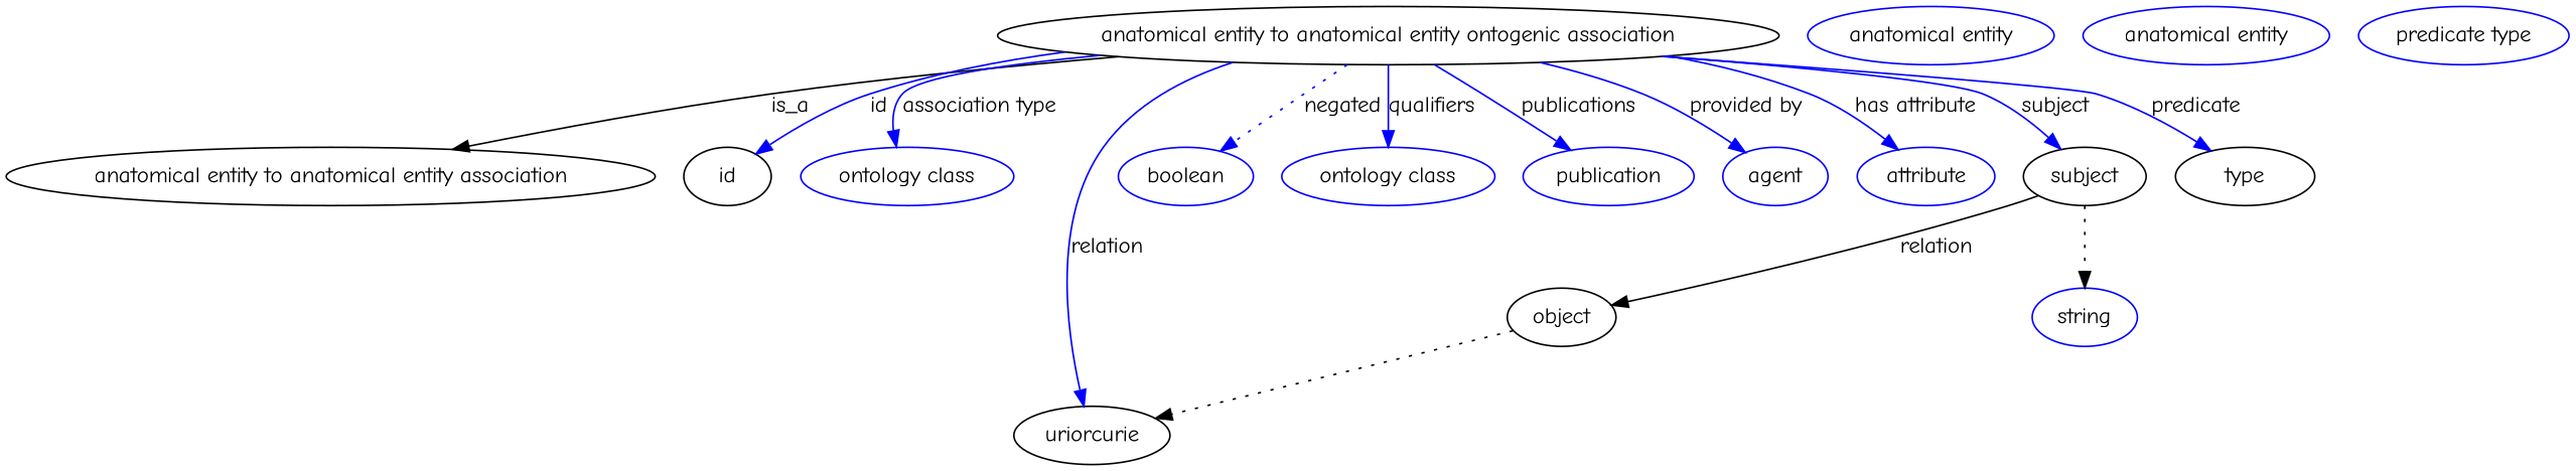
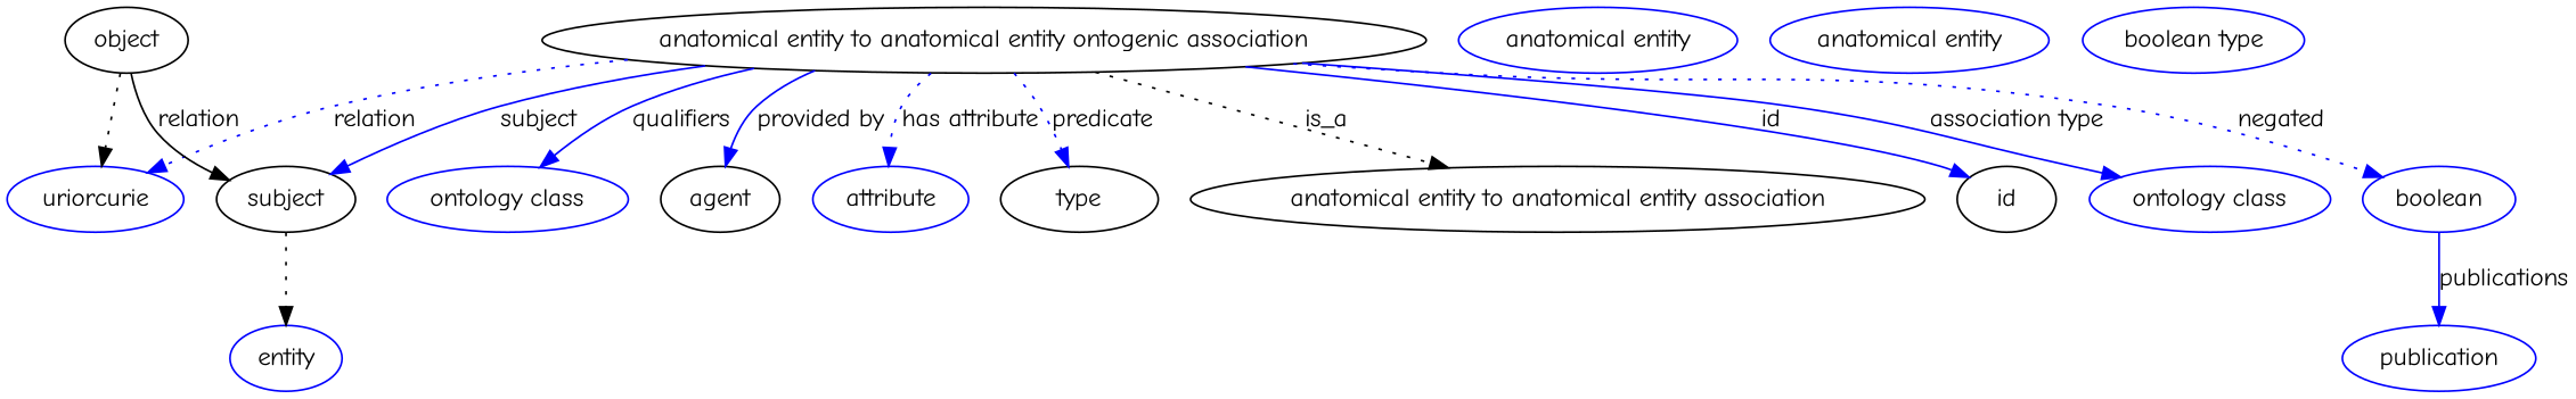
  digraph {
    fontname="Comic Neue"
    node [fontname="Comic Neue" color=blue]
    edge [fontname="Comic Neue" color=blue style=solid]
    n1 [height=0.5 label="anatomical entity to anatomical entity ontogenic association" width=6.2106 color=""]
    "anatomical entity to anatomical entity association" [height=0.5 width=5.1815 color=""]
    id [height=0.5 width=0.75 color=""]
    n4 [height=0.5 label="ontology class" width=1.7151]
-   n5 [color=black height=0.5 label=uriorcurie width=1.2638]
+   n5 [height=0.5 label=uriorcurie width=1.2638]
    n6 [height=0.5 label=boolean width=1.0652]
    n7 [height=0.5 label="ontology class" width=1.7151]
    n8 [height=0.5 label=publication width=1.3902]
-   n9 [height=0.5 label=agent width=0.83048]
+   n9 [color=black height=0.5 label=agent width=0.83048]
    n10 [height=0.5 label=attribute width=1.1193]
    subject [height=0.5 width=0.99297 color=""]
    n12 [height=0.5 label=type width=1.1916 color=""]
    object [height=0.5 width=0.9027 color=""]
-   n14 [height=0.5 label=string width=0.84854]
+   n14 [height=0.5 label=entity width=0.84854]
    n15 [height=0.5 label="anatomical entity" width=2.004]
    n16 [height=0.5 label="anatomical entity" width=2.004]
-   n17 [height=0.5 label="predicate type" width=1.679]
-   n1 -> "anatomical entity to anatomical entity association" [label=is_a color="" style=""]
+   n17 [height=0.5 label="boolean type" width=1.679]
+   n1 -> "anatomical entity to anatomical entity association" [label=is_a style=dotted color=""]
    n1 -> id [label=id]
    n1 -> n4 [label="association type"]
-   n1 -> n5 [label=relation]
+   n1 -> n5 [label=relation style=dotted]
    n1 -> n6 [label=negated style=dotted]
    n1 -> n7 [label=qualifiers]
-   n1 -> n8 [label=publications]
+   n6 -> n8 [label=publications]
    n1 -> n9 [label="provided by"]
-   n1 -> n10 [label="has attribute"]
+   n1 -> n10 [label="has attribute" style=dotted]
    n1 -> subject [label=subject]
-   n1 -> n12 [label=predicate]
-   subject -> object [label=relation color="" style=""]
+   n1 -> n12 [label=predicate style=dotted]
+   object -> subject [label=relation color="" style=""]
    subject -> n14 [style=dotted color=""]
    object -> n5 [style=dotted color=""]
  }
